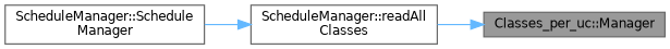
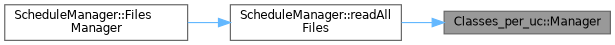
  digraph {
    rankdir=RL
    node [color=grey40 fillcolor=white fontname=Helvetica fontsize=10 shape=box style=filled]
    edge [color=steelblue1 dir=back fontname=Helvetica fontsize=10 labelfontname=Helvetica labelfontsize=10 style=solid]
    n1 [color=gray40 fillcolor=grey60 fontcolor=black height=0.2 label="Classes_per_uc::Manager" width=0.4]
-   n2 [height=0.2 label="ScheduleManager::readAll\lClasses" width=0.4]
-   n3 [height=0.2 label="ScheduleManager::Schedule\lManager" width=0.4]
+   n2 [height=0.2 label="ScheduleManager::readAll\lFiles" width=0.4]
+   n3 [height=0.2 label="ScheduleManager::Files\lManager" width=0.4]
    n1 -> n2
    n2 -> n3
  }
